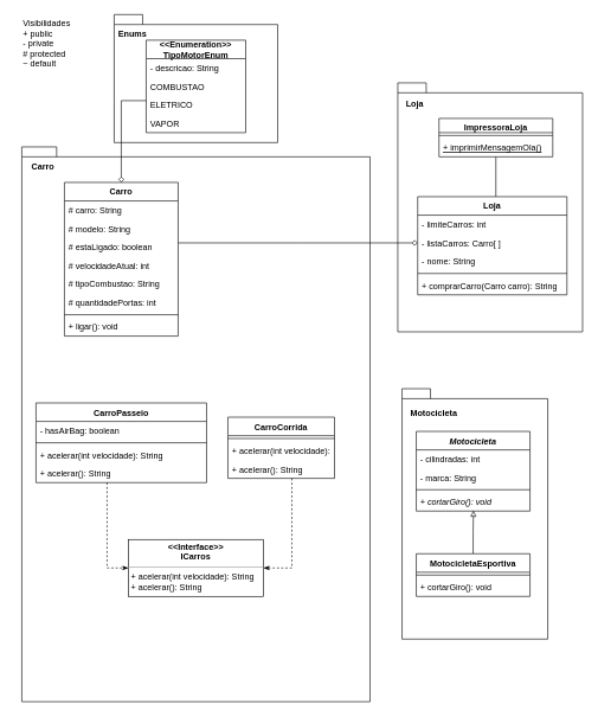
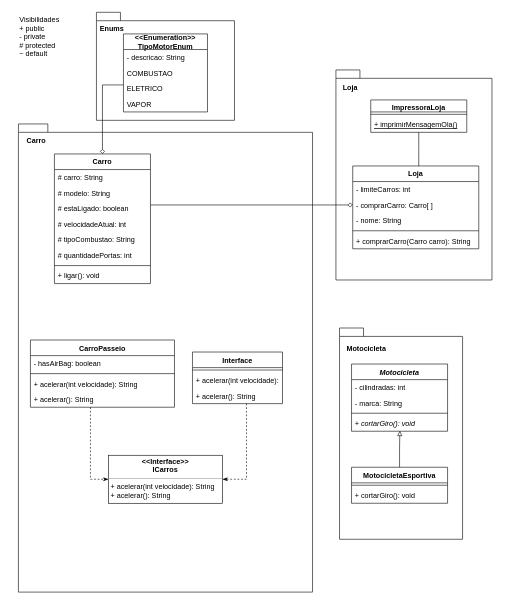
  <mxCell id="0" />
  <mxCell id="1" parent="0" />
  <mxCell id="2" value="" style="shape=folder;fontStyle=1;spacingTop=10;tabWidth=40;tabHeight=14;tabPosition=left;html=1;" vertex="1" parent="1"><mxGeometry x="160" y="20" width="230" height="180" as="geometry" /></mxCell>
  <mxCell id="3" value="" style="shape=folder;fontStyle=1;spacingTop=10;tabWidth=40;tabHeight=14;tabPosition=left;html=1;" parent="1" vertex="1"><mxGeometry x="565" y="546" width="205" height="352" as="geometry" /></mxCell>
  <mxCell id="4" value="" style="shape=folder;fontStyle=1;spacingTop=10;tabWidth=40;tabHeight=14;tabPosition=left;html=1;" parent="1" vertex="1"><mxGeometry x="559" y="116" width="260" height="350" as="geometry" /></mxCell>
  <mxCell id="5" value="" style="shape=folder;fontStyle=1;spacingTop=10;tabWidth=40;tabHeight=14;tabPosition=left;html=1;" parent="1" vertex="1"><mxGeometry x="30" y="206" width="490" height="780" as="geometry" /></mxCell>
  <mxCell id="6" style="edgeStyle=orthogonalEdgeStyle;rounded=0;orthogonalLoop=1;jettySize=auto;html=1;entryX=0;entryY=0.5;entryDx=0;entryDy=0;endArrow=diamond;endFill=0;" parent="1" source="7" target="31" edge="1"><mxGeometry relative="1" as="geometry"><Array as="points"><mxPoint x="420" y="341" /><mxPoint x="420" y="341" /></Array></mxGeometry></mxCell>
  <mxCell id="7" value="Carro" style="swimlane;fontStyle=1;align=center;verticalAlign=top;childLayout=stackLayout;horizontal=1;startSize=26;horizontalStack=0;resizeParent=1;resizeParentMax=0;resizeLast=0;collapsible=1;marginBottom=0;" parent="1" vertex="1"><mxGeometry x="90" y="256" width="160" height="216" as="geometry" /></mxCell>
  <mxCell id="8" value="# carro: String&#10;" style="text;strokeColor=none;fillColor=none;align=left;verticalAlign=top;spacingLeft=4;spacingRight=4;overflow=hidden;rotatable=0;points=[[0,0.5],[1,0.5]];portConstraint=eastwest;" parent="7" vertex="1"><mxGeometry y="26" width="160" height="26" as="geometry" /></mxCell>
  <mxCell id="9" value="# modelo: String" style="text;strokeColor=none;fillColor=none;align=left;verticalAlign=top;spacingLeft=4;spacingRight=4;overflow=hidden;rotatable=0;points=[[0,0.5],[1,0.5]];portConstraint=eastwest;" parent="7" vertex="1"><mxGeometry y="52" width="160" height="26" as="geometry" /></mxCell>
  <mxCell id="10" value="# estaLigado: boolean" style="text;strokeColor=none;fillColor=none;align=left;verticalAlign=top;spacingLeft=4;spacingRight=4;overflow=hidden;rotatable=0;points=[[0,0.5],[1,0.5]];portConstraint=eastwest;" parent="7" vertex="1"><mxGeometry y="78" width="160" height="26" as="geometry" /></mxCell>
  <mxCell id="11" value="# velocidadeAtual: int" style="text;strokeColor=none;fillColor=none;align=left;verticalAlign=top;spacingLeft=4;spacingRight=4;overflow=hidden;rotatable=0;points=[[0,0.5],[1,0.5]];portConstraint=eastwest;" parent="7" vertex="1"><mxGeometry y="104" width="160" height="26" as="geometry" /></mxCell>
  <mxCell id="12" value="# tipoCombustao: String" style="text;strokeColor=none;fillColor=none;align=left;verticalAlign=top;spacingLeft=4;spacingRight=4;overflow=hidden;rotatable=0;points=[[0,0.5],[1,0.5]];portConstraint=eastwest;" parent="7" vertex="1"><mxGeometry y="130" width="160" height="26" as="geometry" /></mxCell>
  <mxCell id="13" value="# quantidadePortas: int" style="text;strokeColor=none;fillColor=none;align=left;verticalAlign=top;spacingLeft=4;spacingRight=4;overflow=hidden;rotatable=0;points=[[0,0.5],[1,0.5]];portConstraint=eastwest;" parent="7" vertex="1"><mxGeometry y="156" width="160" height="26" as="geometry" /></mxCell>
  <mxCell id="14" value="" style="line;strokeWidth=1;fillColor=none;align=left;verticalAlign=middle;spacingTop=-1;spacingLeft=3;spacingRight=3;rotatable=0;labelPosition=right;points=[];portConstraint=eastwest;" parent="7" vertex="1"><mxGeometry y="182" width="160" height="8" as="geometry" /></mxCell>
  <mxCell id="15" value="+ ligar(): void" style="text;strokeColor=none;fillColor=none;align=left;verticalAlign=top;spacingLeft=4;spacingRight=4;overflow=hidden;rotatable=0;points=[[0,0.5],[1,0.5]];portConstraint=eastwest;" parent="7" vertex="1"><mxGeometry y="190" width="160" height="26" as="geometry" /></mxCell>
  <mxCell id="16" value="Visibilidades&lt;br&gt;+ public&lt;br&gt;- private&lt;br&gt;# protected&lt;br&gt;~ default" style="text;html=1;strokeColor=none;fillColor=none;align=left;verticalAlign=middle;whiteSpace=wrap;rounded=0;" parent="1" vertex="1"><mxGeometry x="30" y="46" width="116" height="30" as="geometry" /></mxCell>
  <mxCell id="17" style="edgeStyle=orthogonalEdgeStyle;rounded=0;orthogonalLoop=1;jettySize=auto;html=1;endArrow=classicThin;endFill=1;dashed=1;" parent="1" source="18" target="50" edge="1"><mxGeometry relative="1" as="geometry"><Array as="points"><mxPoint x="150" y="798" /></Array></mxGeometry></mxCell>
  <mxCell id="18" value="CarroPasseio" style="swimlane;fontStyle=1;align=center;verticalAlign=top;childLayout=stackLayout;horizontal=1;startSize=26;horizontalStack=0;resizeParent=1;resizeParentMax=0;resizeLast=0;collapsible=1;marginBottom=0;" parent="1" vertex="1"><mxGeometry x="50" y="566" width="240" height="112" as="geometry" /></mxCell>
  <mxCell id="19" value="- hasAirBag: boolean&#10;" style="text;strokeColor=none;fillColor=none;align=left;verticalAlign=top;spacingLeft=4;spacingRight=4;overflow=hidden;rotatable=0;points=[[0,0.5],[1,0.5]];portConstraint=eastwest;" parent="18" vertex="1"><mxGeometry y="26" width="240" height="26" as="geometry" /></mxCell>
  <mxCell id="20" value="" style="line;strokeWidth=1;fillColor=none;align=left;verticalAlign=middle;spacingTop=-1;spacingLeft=3;spacingRight=3;rotatable=0;labelPosition=right;points=[];portConstraint=eastwest;" parent="18" vertex="1"><mxGeometry y="52" width="240" height="8" as="geometry" /></mxCell>
  <mxCell id="21" value="+ acelerar(int velocidade): String" style="text;strokeColor=none;fillColor=none;align=left;verticalAlign=top;spacingLeft=4;spacingRight=4;overflow=hidden;rotatable=0;points=[[0,0.5],[1,0.5]];portConstraint=eastwest;" parent="18" vertex="1"><mxGeometry y="60" width="240" height="26" as="geometry" /></mxCell>
  <mxCell id="22" value="+ acelerar(): String" style="text;strokeColor=none;fillColor=none;align=left;verticalAlign=top;spacingLeft=4;spacingRight=4;overflow=hidden;rotatable=0;points=[[0,0.5],[1,0.5]];portConstraint=eastwest;" parent="18" vertex="1"><mxGeometry y="86" width="240" height="26" as="geometry" /></mxCell>
  <mxCell id="23" style="edgeStyle=orthogonalEdgeStyle;rounded=0;orthogonalLoop=1;jettySize=auto;html=1;endArrow=classicThin;endFill=1;dashed=1;" parent="1" source="24" target="50" edge="1"><mxGeometry relative="1" as="geometry"><Array as="points"><mxPoint x="410" y="798" /></Array></mxGeometry></mxCell>
- <mxCell id="24" value="CarroCorrida" style="swimlane;fontStyle=1;align=center;verticalAlign=top;childLayout=stackLayout;horizontal=1;startSize=26;horizontalStack=0;resizeParent=1;resizeParentMax=0;resizeLast=0;collapsible=1;marginBottom=0;" parent="1" vertex="1"><mxGeometry x="320" y="586" width="150" height="86" as="geometry" /></mxCell>
+ <mxCell id="24" value="Interface" style="swimlane;fontStyle=1;align=center;verticalAlign=top;childLayout=stackLayout;horizontal=1;startSize=26;horizontalStack=0;resizeParent=1;resizeParentMax=0;resizeLast=0;collapsible=1;marginBottom=0;" parent="1" vertex="1"><mxGeometry x="320" y="586" width="150" height="86" as="geometry" /></mxCell>
  <mxCell id="25" value="" style="line;strokeWidth=1;fillColor=none;align=left;verticalAlign=middle;spacingTop=-1;spacingLeft=3;spacingRight=3;rotatable=0;labelPosition=right;points=[];portConstraint=eastwest;" parent="24" vertex="1"><mxGeometry y="26" width="150" height="8" as="geometry" /></mxCell>
  <mxCell id="26" value="+ acelerar(int velocidade): String" style="text;strokeColor=none;fillColor=none;align=left;verticalAlign=top;spacingLeft=4;spacingRight=4;overflow=hidden;rotatable=0;points=[[0,0.5],[1,0.5]];portConstraint=eastwest;" parent="24" vertex="1"><mxGeometry y="34" width="150" height="26" as="geometry" /></mxCell>
  <mxCell id="27" value="+ acelerar(): String" style="text;strokeColor=none;fillColor=none;align=left;verticalAlign=top;spacingLeft=4;spacingRight=4;overflow=hidden;rotatable=0;points=[[0,0.5],[1,0.5]];portConstraint=eastwest;" parent="24" vertex="1"><mxGeometry y="60" width="150" height="26" as="geometry" /></mxCell>
  <mxCell id="28" style="edgeStyle=orthogonalEdgeStyle;rounded=0;orthogonalLoop=1;jettySize=auto;html=1;entryX=0.5;entryY=1;entryDx=0;entryDy=0;entryPerimeter=0;endArrow=none;endFill=0;" parent="1" source="29" target="37" edge="1"><mxGeometry relative="1" as="geometry"><Array as="points"><mxPoint x="697" y="246" /><mxPoint x="697" y="246" /></Array></mxGeometry></mxCell>
  <mxCell id="29" value="Loja" style="swimlane;fontStyle=1;align=center;verticalAlign=top;childLayout=stackLayout;horizontal=1;startSize=26;horizontalStack=0;resizeParent=1;resizeParentMax=0;resizeLast=0;collapsible=1;marginBottom=0;" parent="1" vertex="1"><mxGeometry x="587" y="276" width="210" height="138" as="geometry" /></mxCell>
  <mxCell id="30" value="- limiteCarros: int" style="text;strokeColor=none;fillColor=none;align=left;verticalAlign=top;spacingLeft=4;spacingRight=4;overflow=hidden;rotatable=0;points=[[0,0.5],[1,0.5]];portConstraint=eastwest;" parent="29" vertex="1"><mxGeometry y="26" width="210" height="26" as="geometry" /></mxCell>
- <mxCell id="31" value="- listaCarros: Carro[ ] " style="text;strokeColor=none;fillColor=none;align=left;verticalAlign=top;spacingLeft=4;spacingRight=4;overflow=hidden;rotatable=0;points=[[0,0.5],[1,0.5]];portConstraint=eastwest;" parent="29" vertex="1"><mxGeometry y="52" width="210" height="26" as="geometry" /></mxCell>
+ <mxCell id="31" value="- comprarCarro: Carro[ ] " style="text;strokeColor=none;fillColor=none;align=left;verticalAlign=top;spacingLeft=4;spacingRight=4;overflow=hidden;rotatable=0;points=[[0,0.5],[1,0.5]];portConstraint=eastwest;" parent="29" vertex="1"><mxGeometry y="52" width="210" height="26" as="geometry" /></mxCell>
  <mxCell id="32" value="- nome: String" style="text;strokeColor=none;fillColor=none;align=left;verticalAlign=top;spacingLeft=4;spacingRight=4;overflow=hidden;rotatable=0;points=[[0,0.5],[1,0.5]];portConstraint=eastwest;" parent="29" vertex="1"><mxGeometry y="78" width="210" height="26" as="geometry" /></mxCell>
  <mxCell id="33" value="" style="line;strokeWidth=1;fillColor=none;align=left;verticalAlign=middle;spacingTop=-1;spacingLeft=3;spacingRight=3;rotatable=0;labelPosition=right;points=[];portConstraint=eastwest;" parent="29" vertex="1"><mxGeometry y="104" width="210" height="8" as="geometry" /></mxCell>
  <mxCell id="34" value="+ comprarCarro(Carro carro): String" style="text;strokeColor=none;fillColor=none;align=left;verticalAlign=top;spacingLeft=4;spacingRight=4;overflow=hidden;rotatable=0;points=[[0,0.5],[1,0.5]];portConstraint=eastwest;" parent="29" vertex="1"><mxGeometry y="112" width="210" height="26" as="geometry" /></mxCell>
  <mxCell id="35" value="ImpressoraLoja" style="swimlane;fontStyle=1;align=center;verticalAlign=top;childLayout=stackLayout;horizontal=1;startSize=20;horizontalStack=0;resizeParent=1;resizeParentMax=0;resizeLast=0;collapsible=1;marginBottom=0;" parent="1" vertex="1"><mxGeometry x="617" y="166" width="160" height="54" as="geometry" /></mxCell>
  <mxCell id="36" value="" style="line;strokeWidth=1;fillColor=none;align=left;verticalAlign=middle;spacingTop=-1;spacingLeft=3;spacingRight=3;rotatable=0;labelPosition=right;points=[];portConstraint=eastwest;" parent="35" vertex="1"><mxGeometry y="20" width="160" height="8" as="geometry" /></mxCell>
  <mxCell id="37" value="+ imprimirMensagemOla()" style="text;strokeColor=none;fillColor=none;align=left;verticalAlign=top;spacingLeft=4;spacingRight=4;overflow=hidden;rotatable=0;points=[[0,0.5],[1,0.5]];portConstraint=eastwest;fontStyle=4" parent="35" vertex="1"><mxGeometry y="28" width="160" height="26" as="geometry" /></mxCell>
  <mxCell id="38" value="Motocicleta" style="swimlane;fontStyle=3;align=center;verticalAlign=top;childLayout=stackLayout;horizontal=1;startSize=26;horizontalStack=0;resizeParent=1;resizeParentMax=0;resizeLast=0;collapsible=1;marginBottom=0;" parent="1" vertex="1"><mxGeometry x="585" y="606" width="160" height="112" as="geometry" /></mxCell>
  <mxCell id="39" value="- cilindradas: int" style="text;strokeColor=none;fillColor=none;align=left;verticalAlign=top;spacingLeft=4;spacingRight=4;overflow=hidden;rotatable=0;points=[[0,0.5],[1,0.5]];portConstraint=eastwest;" parent="38" vertex="1"><mxGeometry y="26" width="160" height="26" as="geometry" /></mxCell>
  <mxCell id="40" value="- marca: String" style="text;strokeColor=none;fillColor=none;align=left;verticalAlign=top;spacingLeft=4;spacingRight=4;overflow=hidden;rotatable=0;points=[[0,0.5],[1,0.5]];portConstraint=eastwest;" parent="38" vertex="1"><mxGeometry y="52" width="160" height="26" as="geometry" /></mxCell>
  <mxCell id="41" value="" style="line;strokeWidth=1;fillColor=none;align=left;verticalAlign=middle;spacingTop=-1;spacingLeft=3;spacingRight=3;rotatable=0;labelPosition=right;points=[];portConstraint=eastwest;" parent="38" vertex="1"><mxGeometry y="78" width="160" height="8" as="geometry" /></mxCell>
  <mxCell id="42" value="+ cortarGiro(): void" style="text;strokeColor=none;fillColor=none;align=left;verticalAlign=top;spacingLeft=4;spacingRight=4;overflow=hidden;rotatable=0;points=[[0,0.5],[1,0.5]];portConstraint=eastwest;fontStyle=2" parent="38" vertex="1"><mxGeometry y="86" width="160" height="26" as="geometry" /></mxCell>
  <mxCell id="43" style="edgeStyle=orthogonalEdgeStyle;rounded=0;orthogonalLoop=1;jettySize=auto;html=1;entryX=0.503;entryY=0.973;entryDx=0;entryDy=0;entryPerimeter=0;endArrow=block;endFill=0;" parent="1" source="44" target="42" edge="1"><mxGeometry relative="1" as="geometry" /></mxCell>
  <mxCell id="44" value="MotocicletaEsportiva" style="swimlane;fontStyle=1;align=center;verticalAlign=top;childLayout=stackLayout;horizontal=1;startSize=26;horizontalStack=0;resizeParent=1;resizeParentMax=0;resizeLast=0;collapsible=1;marginBottom=0;" parent="1" vertex="1"><mxGeometry x="585" y="778" width="160" height="60" as="geometry" /></mxCell>
  <mxCell id="45" value="" style="line;strokeWidth=1;fillColor=none;align=left;verticalAlign=middle;spacingTop=-1;spacingLeft=3;spacingRight=3;rotatable=0;labelPosition=right;points=[];portConstraint=eastwest;" parent="44" vertex="1"><mxGeometry y="26" width="160" height="8" as="geometry" /></mxCell>
  <mxCell id="46" value="+ cortarGiro(): void" style="text;strokeColor=none;fillColor=none;align=left;verticalAlign=top;spacingLeft=4;spacingRight=4;overflow=hidden;rotatable=0;points=[[0,0.5],[1,0.5]];portConstraint=eastwest;" parent="44" vertex="1"><mxGeometry y="34" width="160" height="26" as="geometry" /></mxCell>
  <mxCell id="47" value="Loja" style="text;align=center;fontStyle=1;verticalAlign=middle;spacingLeft=3;spacingRight=3;strokeColor=none;rotatable=0;points=[[0,0.5],[1,0.5]];portConstraint=eastwest;" parent="1" vertex="1"><mxGeometry x="543" y="132" width="80" height="26" as="geometry" /></mxCell>
  <mxCell id="48" value="Motocicleta" style="text;align=center;fontStyle=1;verticalAlign=middle;spacingLeft=3;spacingRight=3;strokeColor=none;rotatable=0;points=[[0,0.5],[1,0.5]];portConstraint=eastwest;" parent="1" vertex="1"><mxGeometry x="570" y="566" width="80" height="26" as="geometry" /></mxCell>
  <mxCell id="49" value="Carro" style="text;align=center;fontStyle=1;verticalAlign=middle;spacingLeft=3;spacingRight=3;strokeColor=none;rotatable=0;points=[[0,0.5],[1,0.5]];portConstraint=eastwest;" parent="1" vertex="1"><mxGeometry x="20" y="220" width="80" height="26" as="geometry" /></mxCell>
  <mxCell id="50" value="&lt;p style=&quot;margin: 0px ; margin-top: 4px ; text-align: center&quot;&gt;&lt;b&gt;&amp;lt;&amp;lt;Interface&amp;gt;&amp;gt;&lt;br&gt;ICarros&lt;/b&gt;&lt;/p&gt;&lt;hr size=&quot;1&quot;&gt;&lt;p style=&quot;margin: 0px ; margin-left: 4px&quot;&gt;+ acelerar(int velocidade): String&lt;br&gt;+ acelerar(): String&lt;/p&gt;" style="verticalAlign=top;align=left;overflow=fill;fontSize=12;fontFamily=Helvetica;html=1;" parent="1" vertex="1"><mxGeometry x="180" y="758" width="190" height="80" as="geometry" /></mxCell>
  <mxCell id="51" style="edgeStyle=orthogonalEdgeStyle;rounded=0;orthogonalLoop=1;jettySize=auto;html=1;endArrow=diamond;endFill=0;" edge="1" parent="1" source="52" target="7"><mxGeometry relative="1" as="geometry"><Array as="points"><mxPoint x="170" y="141" /></Array></mxGeometry></mxCell>
  <mxCell id="52" value="&lt;&lt;Enumeration&gt;&gt;&#10;TipoMotorEnum" style="swimlane;fontStyle=1;childLayout=stackLayout;horizontal=1;startSize=26;fillColor=none;horizontalStack=0;resizeParent=1;resizeParentMax=0;resizeLast=0;collapsible=1;marginBottom=0;" vertex="1" parent="1"><mxGeometry x="205" y="56" width="140" height="130" as="geometry" /></mxCell>
  <mxCell id="53" value="- descricao: String" style="text;strokeColor=none;fillColor=none;align=left;verticalAlign=top;spacingLeft=4;spacingRight=4;overflow=hidden;rotatable=0;points=[[0,0.5],[1,0.5]];portConstraint=eastwest;" vertex="1" parent="52"><mxGeometry y="26" width="140" height="26" as="geometry" /></mxCell>
  <mxCell id="54" value="COMBUSTAO" style="text;strokeColor=none;fillColor=none;align=left;verticalAlign=top;spacingLeft=4;spacingRight=4;overflow=hidden;rotatable=0;points=[[0,0.5],[1,0.5]];portConstraint=eastwest;" vertex="1" parent="52"><mxGeometry y="52" width="140" height="26" as="geometry" /></mxCell>
  <mxCell id="55" value="ELETRICO" style="text;strokeColor=none;fillColor=none;align=left;verticalAlign=top;spacingLeft=4;spacingRight=4;overflow=hidden;rotatable=0;points=[[0,0.5],[1,0.5]];portConstraint=eastwest;" vertex="1" parent="52"><mxGeometry y="78" width="140" height="26" as="geometry" /></mxCell>
  <mxCell id="56" value="VAPOR" style="text;strokeColor=none;fillColor=none;align=left;verticalAlign=top;spacingLeft=4;spacingRight=4;overflow=hidden;rotatable=0;points=[[0,0.5],[1,0.5]];portConstraint=eastwest;" vertex="1" parent="52"><mxGeometry y="104" width="140" height="26" as="geometry" /></mxCell>
  <mxCell id="57" value="Enums" style="text;align=center;fontStyle=1;verticalAlign=middle;spacingLeft=3;spacingRight=3;strokeColor=none;rotatable=0;points=[[0,0.5],[1,0.5]];portConstraint=eastwest;" vertex="1" parent="1"><mxGeometry x="146" y="34" width="80" height="26" as="geometry" /></mxCell>
